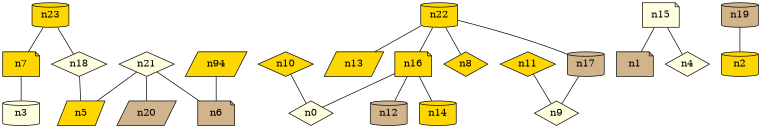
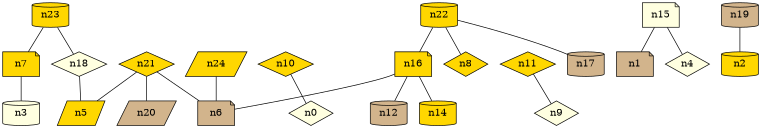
  graph {
    node [fillcolor=gold shape=cylinder style=filled]
    n7 [shape=note]
    n3 [fillcolor=lightyellow]
    n0 [fillcolor=lightyellow shape=diamond]
    n10 [shape=diamond]
    n9 [fillcolor=lightyellow shape=diamond]
    n11 [shape=diamond]
    n15 [fillcolor=lightyellow shape=note]
    n1 [fillcolor=tan shape=note]
    n4 [fillcolor=lightyellow shape=diamond]
    n16 [shape=note]
    n12 [fillcolor=tan]
    n14
    n17 [fillcolor=tan]
    n18 [fillcolor=lightyellow shape=diamond]
    n5 [shape=parallelogram]
    n19 [fillcolor=tan]
    n2
    n20 [fillcolor=tan shape=parallelogram]
-   n21 [fillcolor=lightyellow shape=diamond]
+   n21 [shape=diamond]
    n6 [fillcolor=tan shape=note]
    n22
    n8 [shape=diamond]
-   n13 [shape=parallelogram]
    n23
-   n24 [shape=parallelogram label=n94]
+   n24 [shape=parallelogram]
    n7 -- n3
    n10 -- n0
    n11 -- n9
    n15 -- n1
    n15 -- n4
-   n16 -- n0
+   n16 -- n6
    n16 -- n12
    n16 -- n14
-   n17 -- n9
    n18 -- n5
    n19 -- n2
    n21 -- n5
    n21 -- n20
    n21 -- n6
    n22 -- n16
    n22 -- n17
    n22 -- n8
-   n22 -- n13
    n23 -- n7
    n23 -- n18
    n24 -- n6
  }
